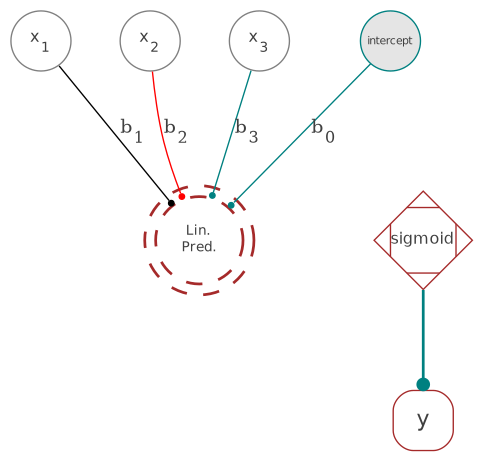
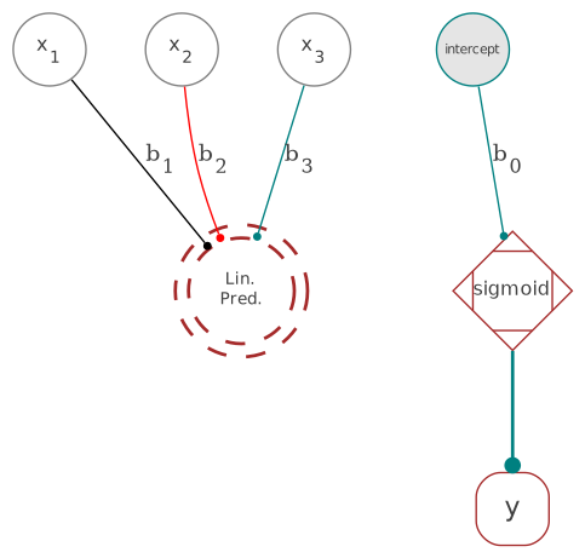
  digraph {
    rankdir=TB
    node [color=gray50 fixedsize=true fontcolor=gray25 fontname=Helvetica fontsize=6 penwidth=.5 shape=circle]
    edge [arrowhead=dot arrowsize=0.25 color=teal fontcolor=gray25 fontsize=7 minlen=1 penwidth=.5 style=filled]
    n1 [label=<x<sub>1</sub>> width=.3]
    n2 [color=brown fillcolor=gray90 fontsize=5 label="Lin.\nPred." penwidth=1 shape=doublecircle style=dashed width=.33]
    n3 [label=<x<sub>2</sub>> width=.3]
    n4 [label=<x<sub>3</sub>> width=.3]
    n5 [color=brown fillcolor=white fixedsize=True label=sigmoid shape=Mdiamond style=filled width=.5]
    n6 [color=brown fillcolor=gray90 fixedsize=True fontsize=8 label=y shape=square style=rounded width=.3]
    n7 [color=teal fillcolor=gray90 fontsize=4 label=intercept style=filled width=.3]
    n1 -> n2 [color=black label=<b<sub>1</sub>>]
    n3 -> n2 [color=red label=<b<sub>2</sub>>]
    n4 -> n2 [label=<b<sub>3</sub>>]
    n5 -> n6 [arrowsize=0.5 fontsize=5 penwidth=1]
-   n7 -> n2 [label=<b<sub>0</sub>>]
+   n7 -> n5 [label=<b<sub>0</sub>>]
  }
